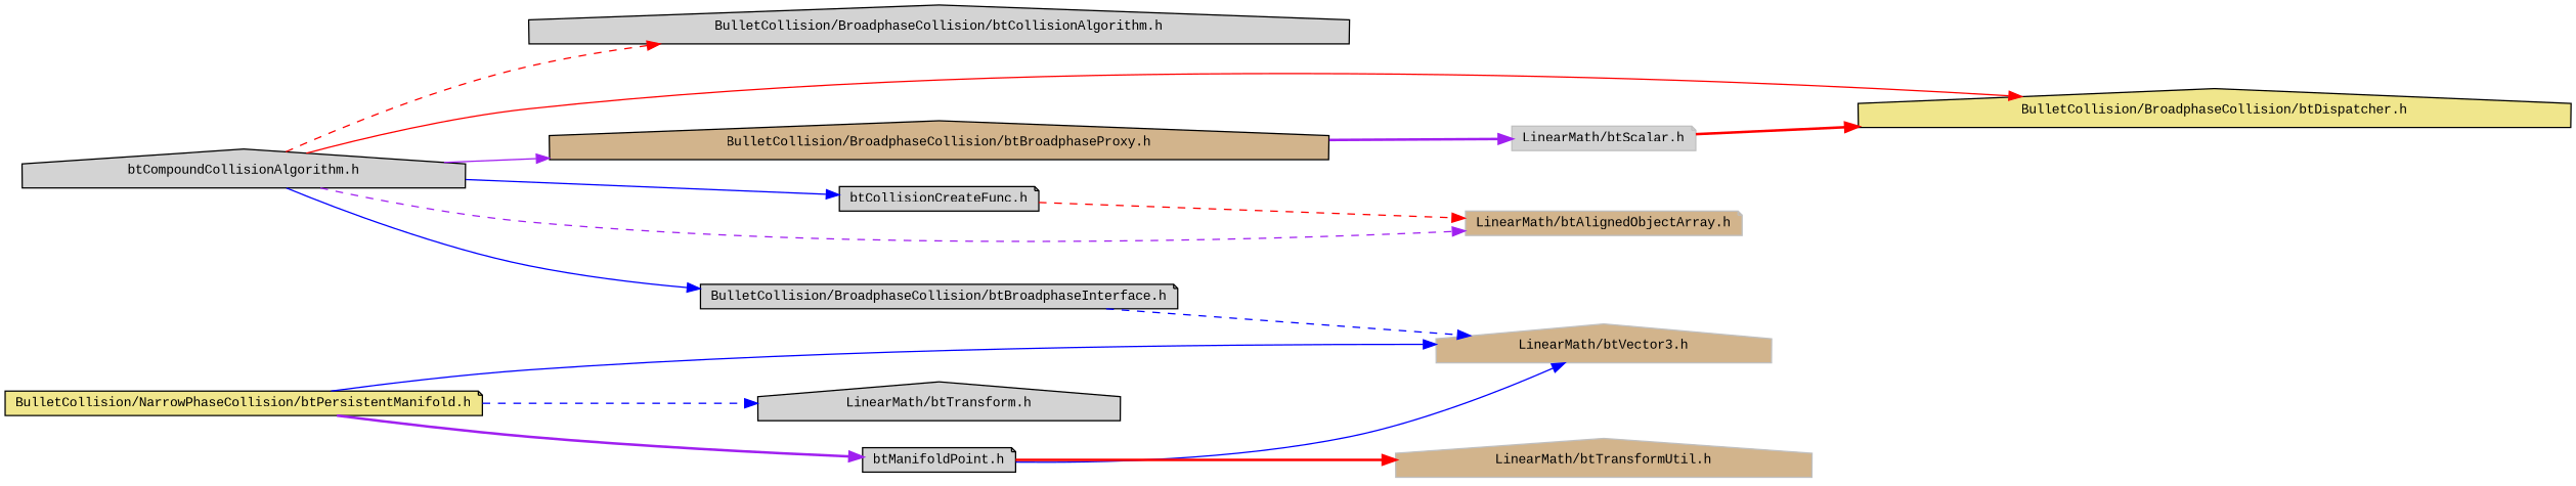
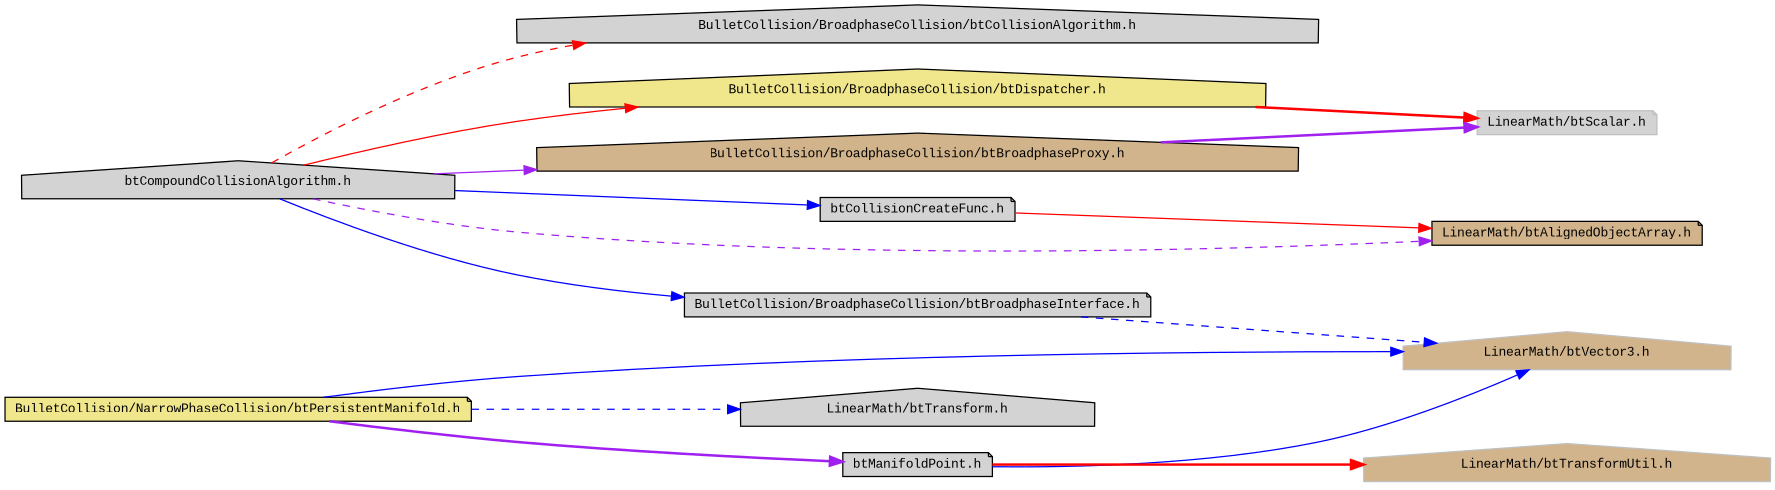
  digraph {
    fontname="Liberation Mono"
    rankdir=LR
    node [color=black fillcolor=lightgrey fontname="Liberation Mono" fontsize=10 shape=house style=filled]
    edge [color=blue fontname="Liberation Mono" fontsize=10 labelfontname=Helvetica labelfontsize=10 style=solid]
    n1 [fontcolor=black height=0.2 label="btCompoundCollisionAlgorithm.h" width=0.4]
    n2 [height=0.2 label="BulletCollision/BroadphaseCollision/btCollisionAlgorithm.h" width=0.4]
    n3 [fillcolor=khaki height=0.2 label="BulletCollision/BroadphaseCollision/btDispatcher.h" width=0.4]
    n4 [height=0.2 label="BulletCollision/BroadphaseCollision/btBroadphaseInterface.h" shape=note width=0.4]
    n5 [fillcolor=tan height=0.2 label="BulletCollision/BroadphaseCollision/btBroadphaseProxy.h" width=0.4]
    n6 [height=0.2 label="btCollisionCreateFunc.h" shape=note width=0.4]
-   n7 [color=grey75 fillcolor=tan height=0.2 label="LinearMath/btAlignedObjectArray.h" shape=note width=0.4]
+   n7 [fillcolor=tan height=0.2 label="LinearMath/btAlignedObjectArray.h" shape=note width=0.4]
    n8 [color=grey75 height=0.2 label="LinearMath/btScalar.h" shape=note width=0.4]
    n9 [color=grey75 fillcolor=tan height=0.2 label="LinearMath/btVector3.h" width=0.4]
    n10 [fillcolor=khaki height=0.2 label="BulletCollision/NarrowPhaseCollision/btPersistentManifold.h" shape=note width=0.4]
    n11 [height=0.2 label="LinearMath/btTransform.h" width=0.4]
    n12 [height=0.2 label="btManifoldPoint.h" shape=note width=0.4]
    n13 [color=grey75 fillcolor=tan height=0.2 label="LinearMath/btTransformUtil.h" width=0.4]
    n1 -> n2 [color=red style=dashed]
    n1 -> n3 [color=red]
    n1 -> n4
    n1 -> n5 [color=purple]
    n1 -> n6
    n1 -> n7 [color=purple style=dashed]
-   n8 -> n3 [color=red style=bold]
+   n3 -> n8 [color=red style=bold]
    n4 -> n9 [style=dashed]
    n5 -> n8 [color=purple style=bold]
-   n6 -> n7 [color=red style=dashed]
+   n6 -> n7 [color=red]
    n10 -> n9
    n10 -> n11 [style=dashed]
    n10 -> n12 [color=purple style=bold]
    n12 -> n9
    n12 -> n13 [color=red style=bold]
  }
